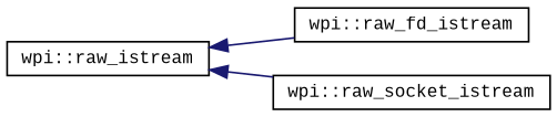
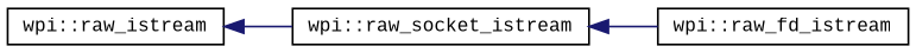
  digraph {
    fontname="Liberation Mono"
    rankdir=LR
    node [color=black fillcolor=white fontname="Liberation Mono" fontsize=10 shape=record style=filled]
    edge [color=midnightblue dir=back fontname="Liberation Mono" fontsize=10 labelfontname=Helvetica labelfontsize=10 style=solid]
    n1 [height=0.2 label="wpi::raw_istream" width=0.4]
    n2 [height=0.2 label="wpi::raw_fd_istream" width=0.4]
    n3 [height=0.2 label="wpi::raw_socket_istream" width=0.4]
-   n1 -> n2
+   n3 -> n2
    n1 -> n3
  }
